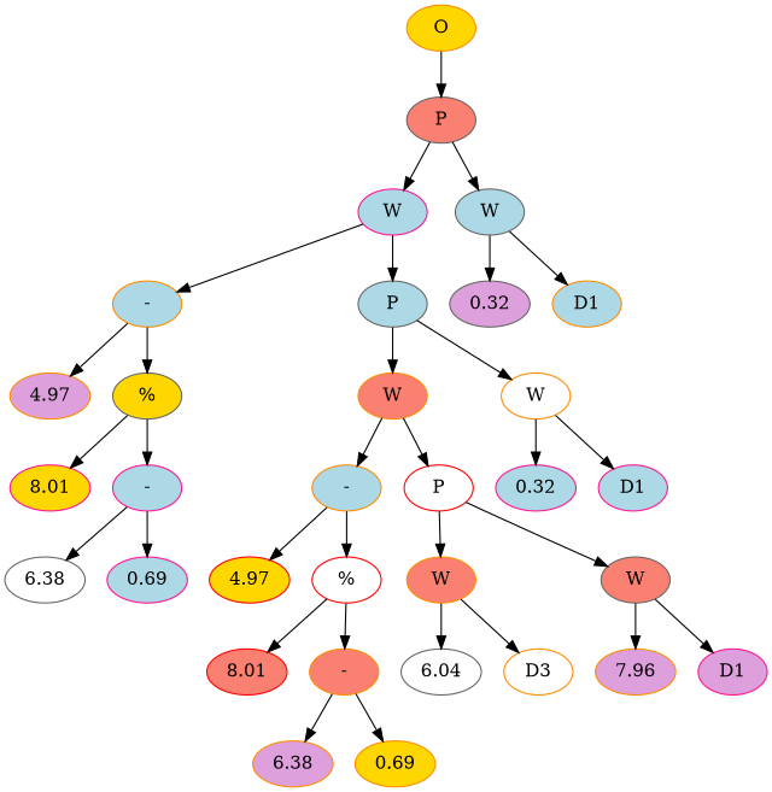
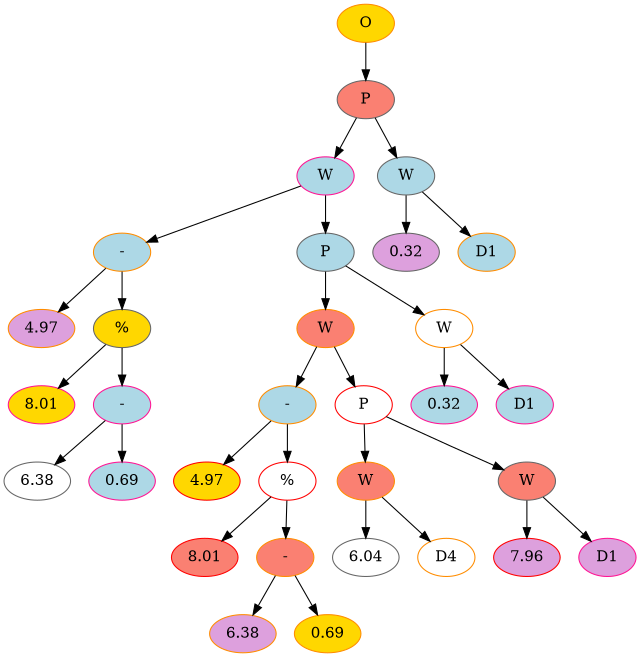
  digraph {
    node [color=darkorange fillcolor=lightblue style=filled]
    n1 [fillcolor=gold label=O]
    n2 [color=gray40 fillcolor=salmon label=P]
    n3 [color=deeppink label=W]
    n4 [color=gray40 label=W]
    n5 [label="-"]
    n6 [color=gray40 label=P]
    n7 [color=gray40 fillcolor=plum label=0.32]
    n8 [label=D1]
    n9 [fillcolor=plum label=4.97]
    n10 [color=gray40 fillcolor=gold label="%"]
    n11 [fillcolor=salmon label=W]
    n12 [fillcolor=white label=W]
    n13 [color=deeppink fillcolor=gold label=8.01]
    n14 [color=deeppink label="-"]
    n15 [color=gray40 fillcolor=white label=6.38]
    n16 [color=deeppink label=0.69]
    n17 [label="-"]
    n18 [color=red fillcolor=white label=P]
    n19 [color=deeppink label=0.32]
    n20 [color=deeppink label=D1]
    n21 [color=red fillcolor=gold label=4.97]
    n22 [color=red fillcolor=white label="%"]
    n23 [fillcolor=salmon label=W]
    n24 [color=gray40 fillcolor=salmon label=W]
    n25 [color=red fillcolor=salmon label=8.01]
    n26 [fillcolor=salmon label="-"]
    n27 [fillcolor=plum label=6.38]
    n28 [fillcolor=gold label=0.69]
    n29 [color=gray40 fillcolor=white label=6.04]
-   n30 [fillcolor=white label=D3]
-   n31 [fillcolor=plum label=7.96]
+   n30 [fillcolor=white label=D4]
+   n31 [color=red fillcolor=plum label=7.96]
    n32 [color=deeppink fillcolor=plum label=D1]
    n1 -> n2
    n2 -> n3
    n2 -> n4
    n3 -> n5
    n3 -> n6
    n4 -> n7
    n4 -> n8
    n5 -> n9
    n5 -> n10
    n6 -> n11
    n6 -> n12
    n10 -> n13
    n10 -> n14
    n11 -> n17
    n11 -> n18
    n12 -> n19
    n12 -> n20
    n14 -> n15
    n14 -> n16
    n17 -> n21
    n17 -> n22
    n18 -> n23
    n18 -> n24
    n22 -> n25
    n22 -> n26
    n23 -> n29
    n23 -> n30
    n24 -> n31
    n24 -> n32
    n26 -> n27
    n26 -> n28
  }
